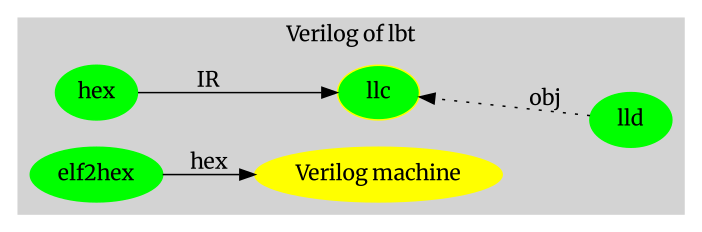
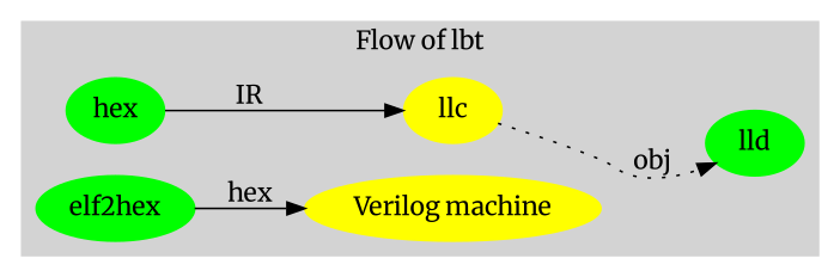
  digraph {
    fontname=Merriweather
    rankdir=LR
    node [color=green fontname=Merriweather style=filled]
    edge [fontname=Merriweather style=solid]
    n1 [label=hex]
-   n2 [color=yellow label=llc fillcolor=green]
+   n2 [color=yellow label=llc]
    lld
    n4 [color=yellow label="Verilog machine"]
    elf2hex
    subgraph cluster_1 {
      color=lightgrey
-     label="Verilog of lbt"
+     label="Flow of lbt"
      style=filled
      n1
      n2
      lld
      n4
      elf2hex
    }
    n1 -> n2 [label=IR]
-   lld -> n2 [label=obj style=dotted]
+   n2 -> lld [label=obj style=dotted]
    elf2hex -> n4 [label=hex]
  }
